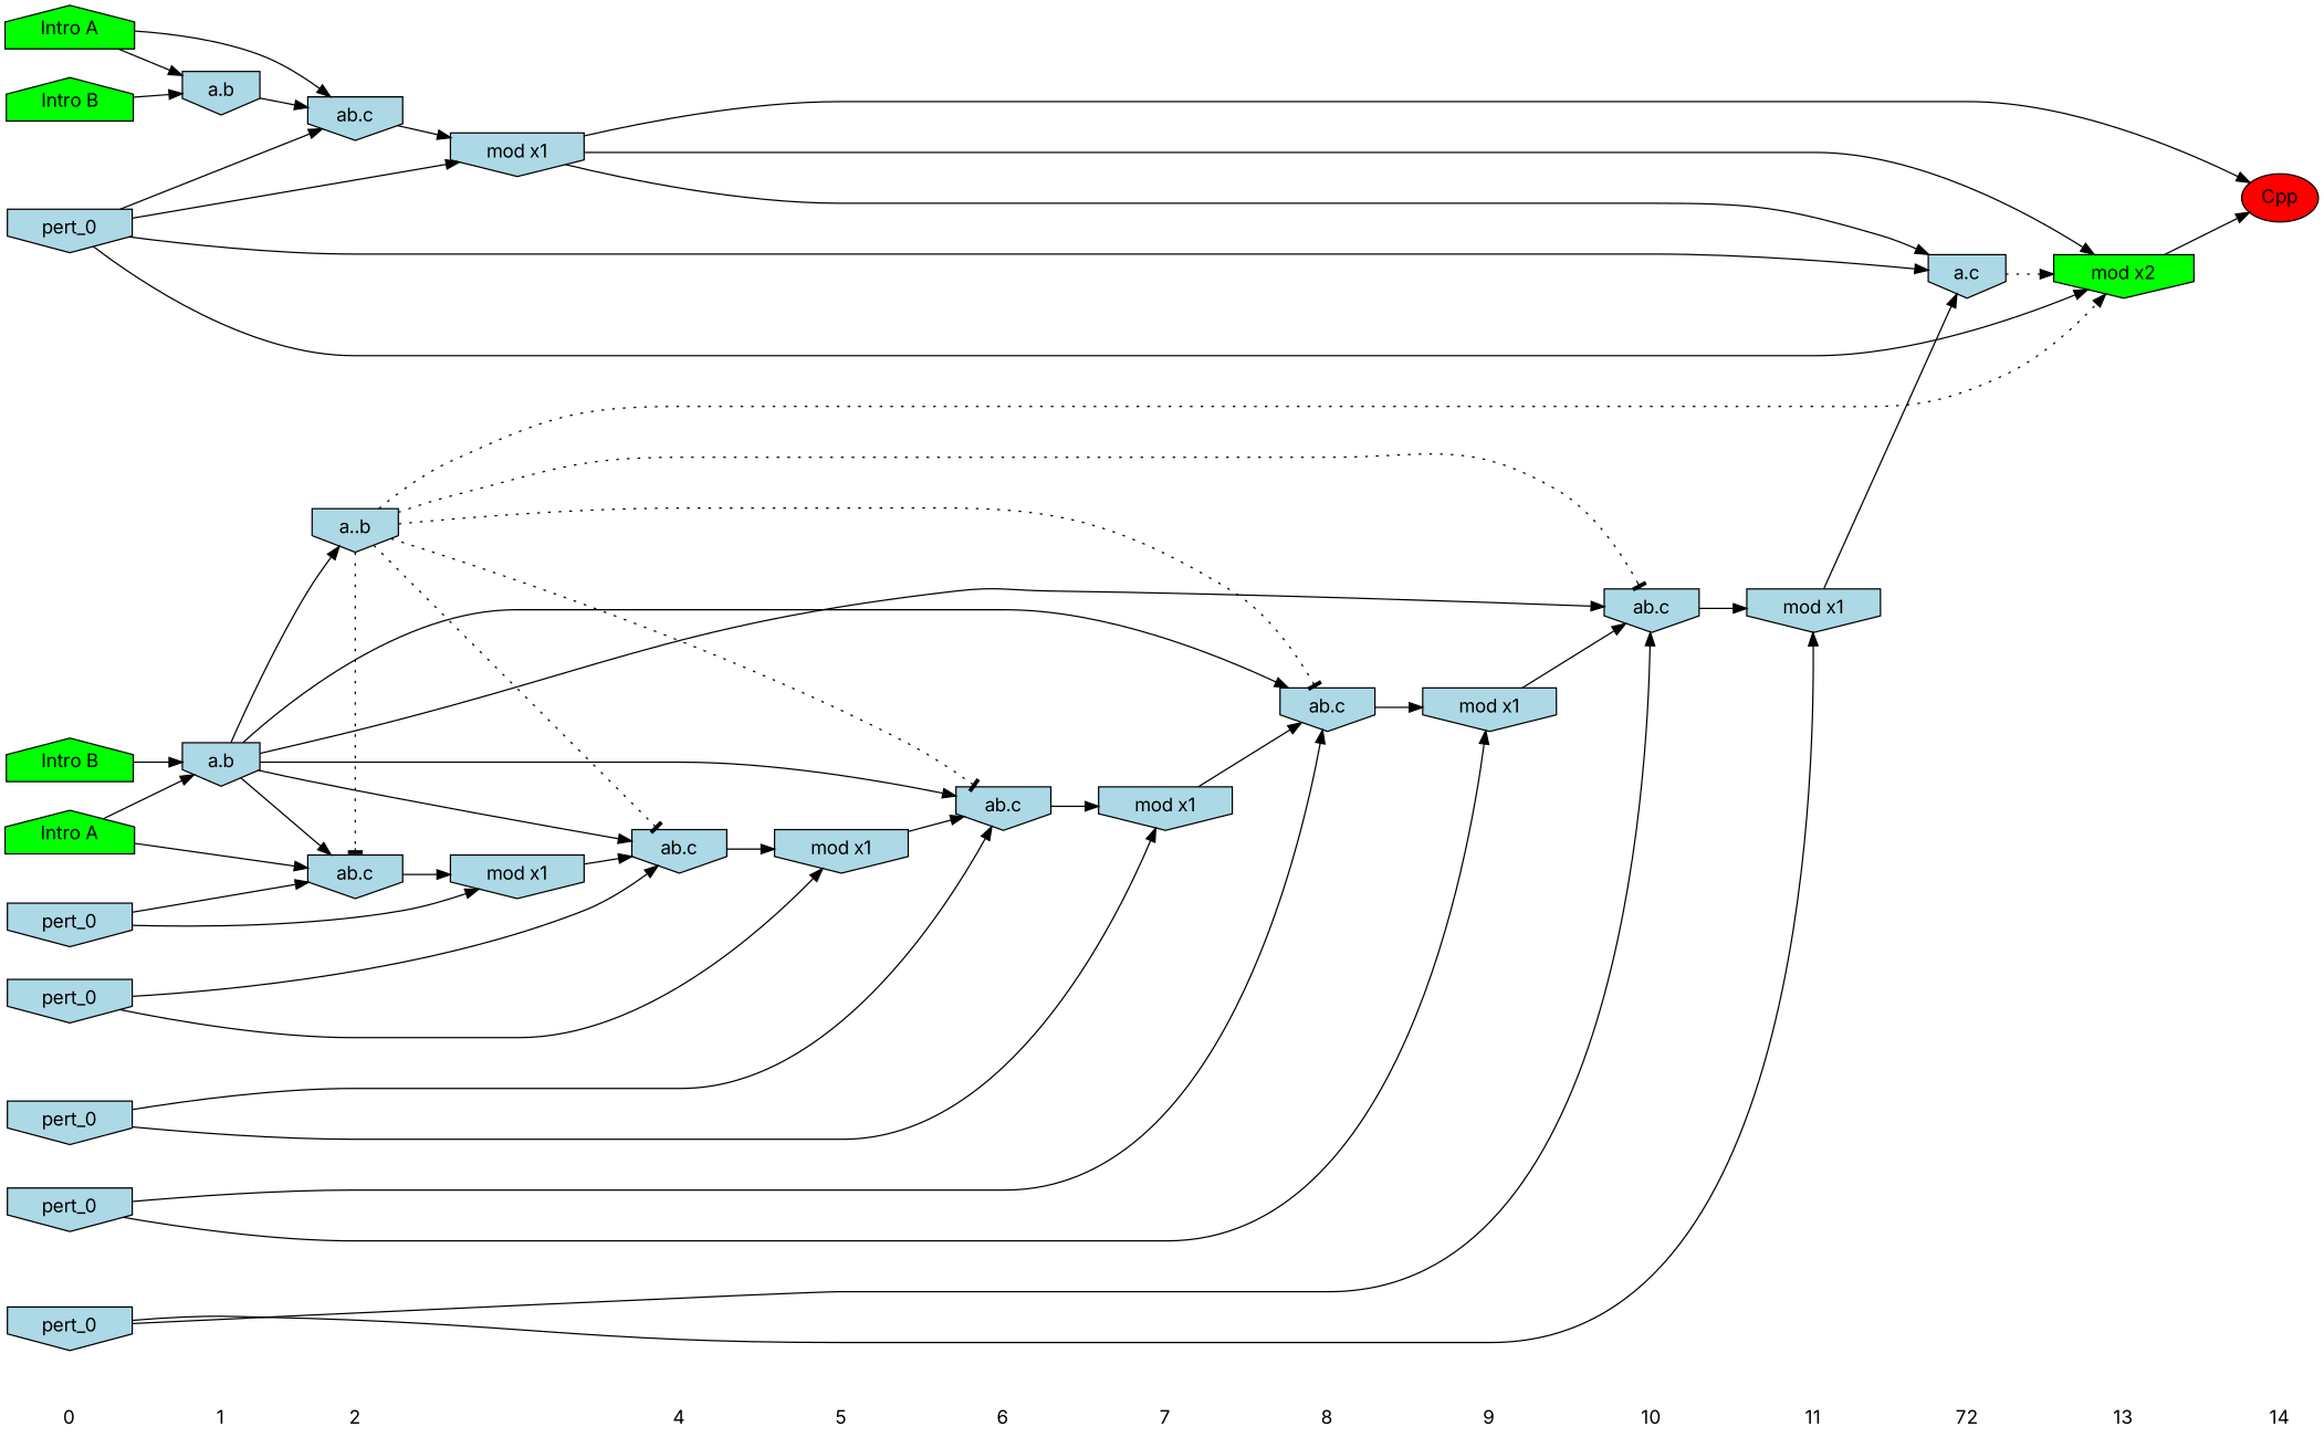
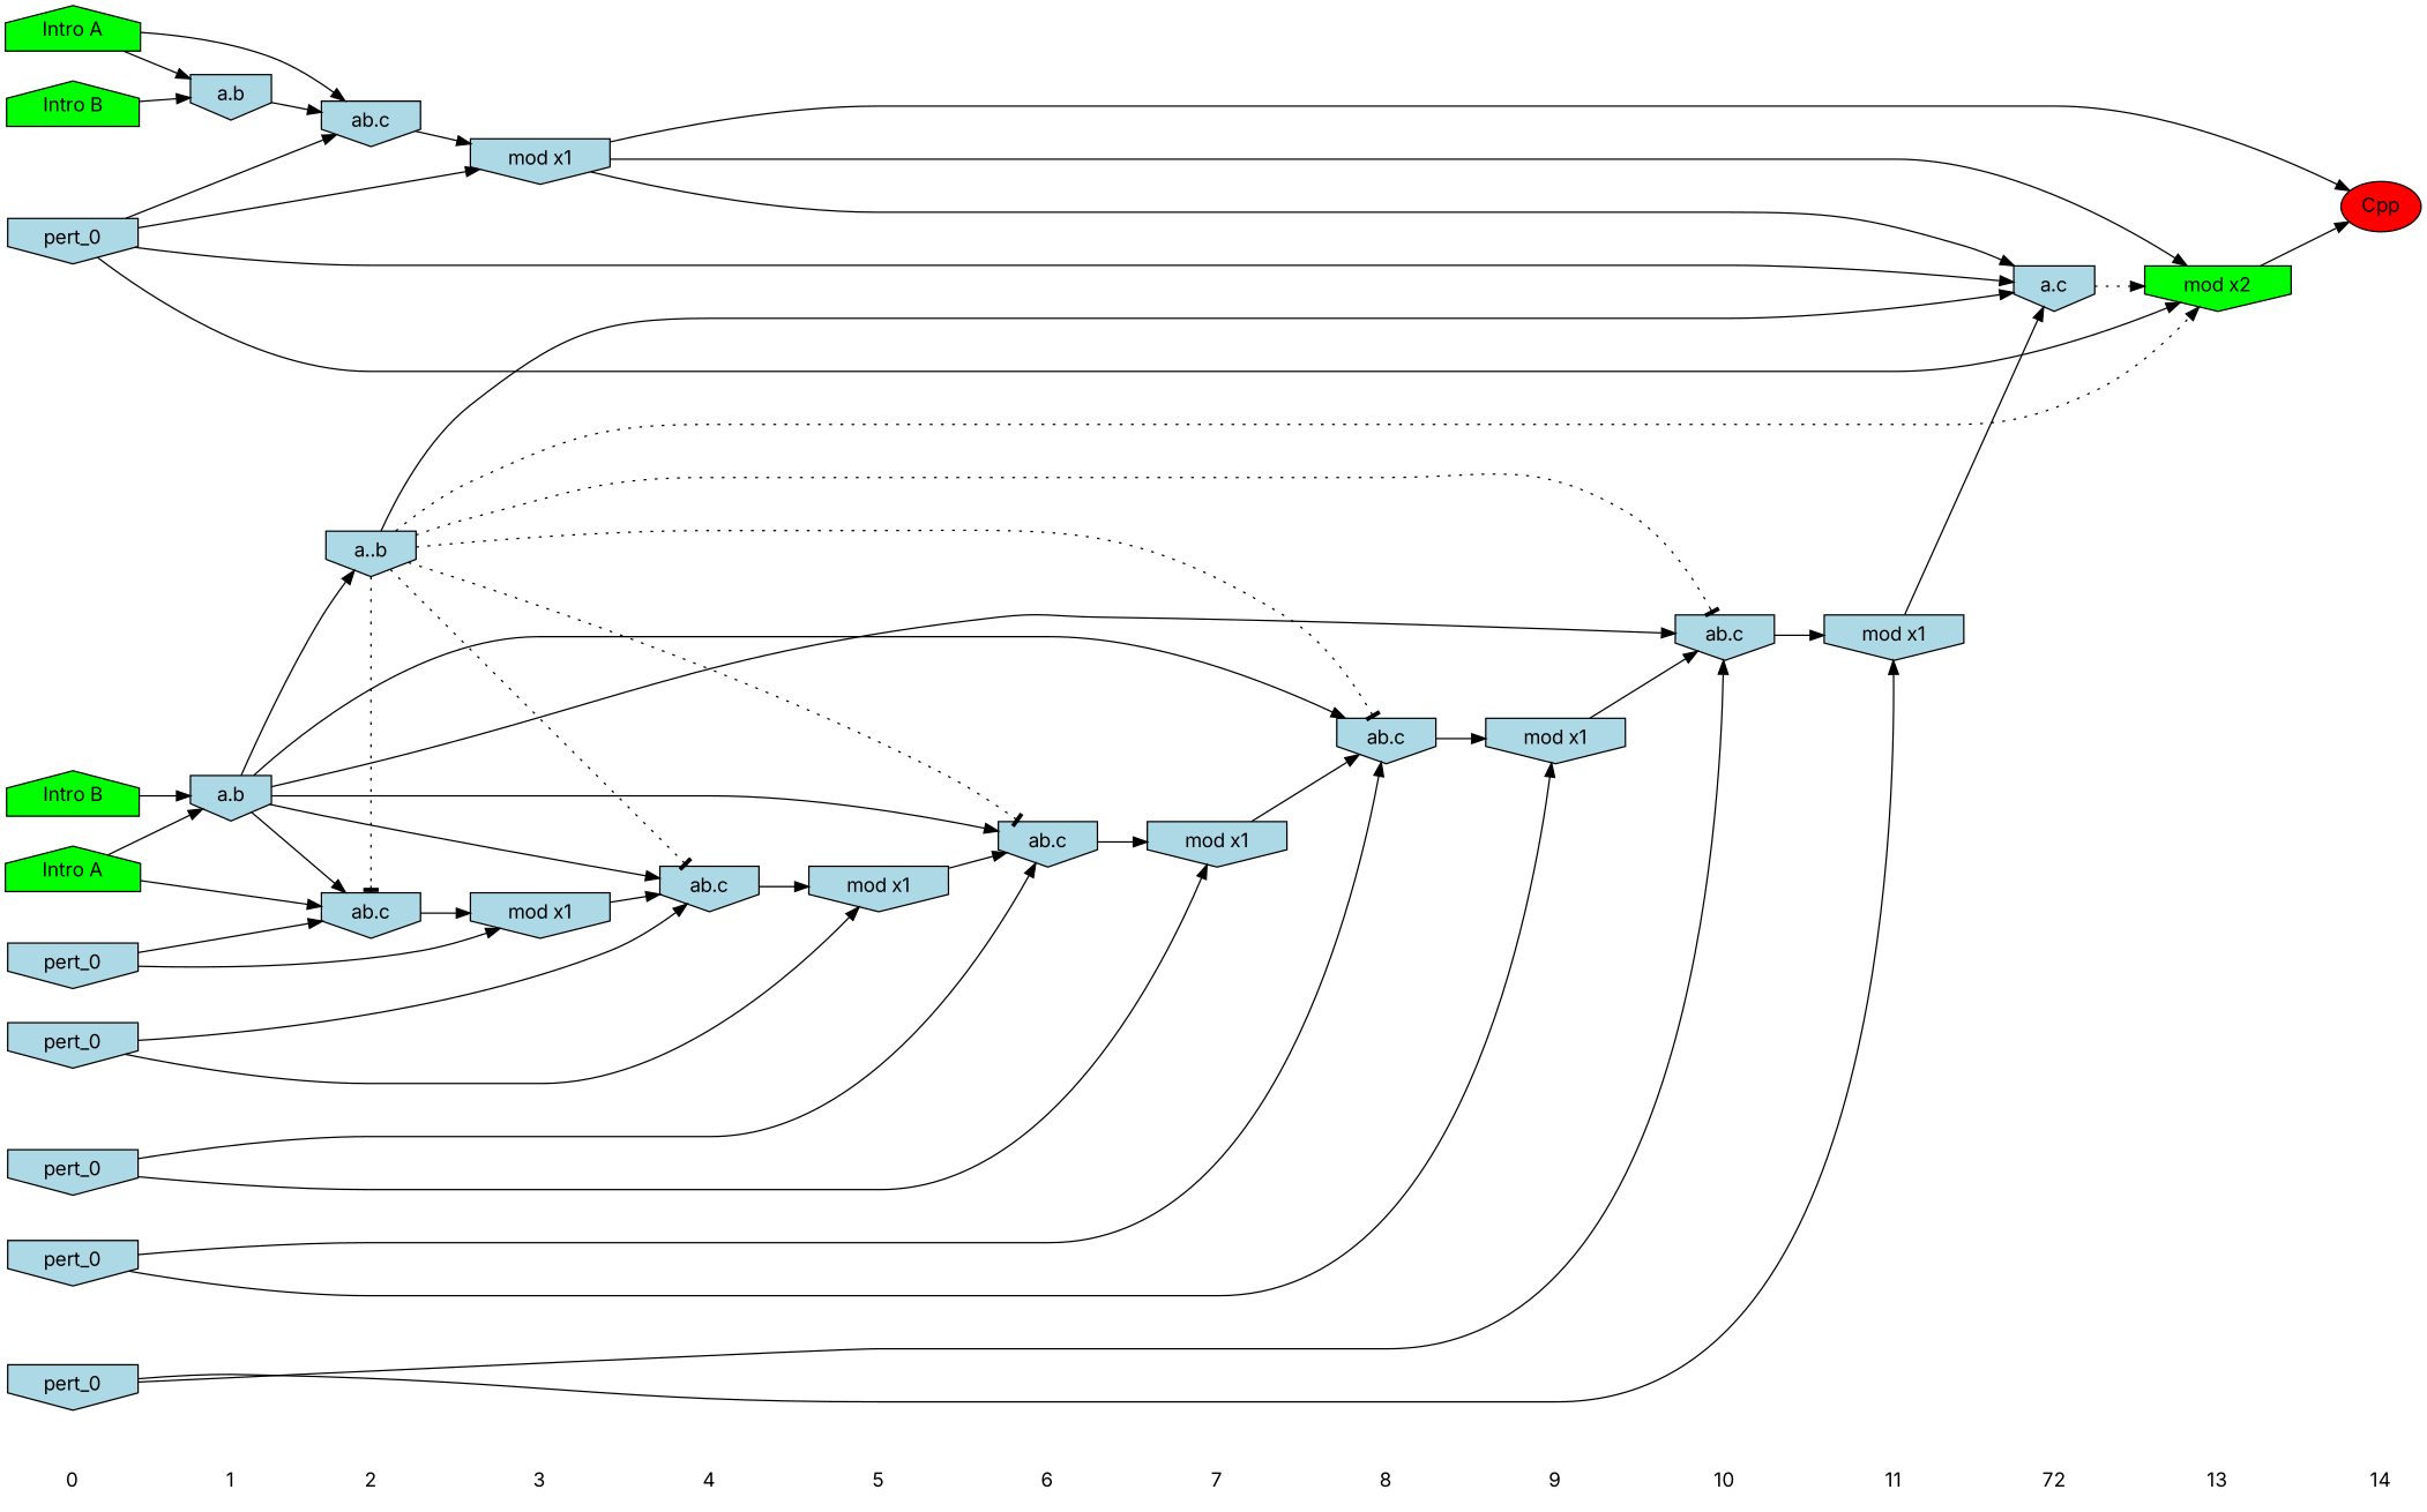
  digraph {
    fontname=Inter
    rankdir=LR
    ranksep=.5
    node [fontname=Inter shape=invhouse fillcolor=lightblue style=filled]
    edge [fontname=Inter]
    0 [shape=plaintext fillcolor="" style=""]
    n2 [fillcolor=green label="Intro A" shape=house]
    n3 [fillcolor=green label="Intro A" shape=house]
    n4 [fillcolor=green label="Intro B" shape=house]
    n5 [fillcolor=green label="Intro B" shape=house]
    n6 [label=pert_0]
    n7 [label=pert_0]
    n8 [label=pert_0]
    n9 [label=pert_0]
    n10 [label=pert_0]
    n11 [label=pert_0]
    1 [shape=plaintext fillcolor="" style=""]
    n13 [label="a.b"]
    n14 [label="a.b"]
    2 [shape=plaintext fillcolor="" style=""]
    n16 [label="ab.c"]
    n17 [label="ab.c"]
    n18 [label="a..b"]
+   3 [shape=plaintext fillcolor="" style=""]
    n20 [label="mod x1"]
    n21 [label="mod x1"]
    4 [shape=plaintext fillcolor="" style=""]
    n23 [label="ab.c"]
    5 [shape=plaintext fillcolor="" style=""]
    n25 [label="mod x1"]
    6 [shape=plaintext fillcolor="" style=""]
    n27 [label="ab.c"]
    7 [shape=plaintext fillcolor="" style=""]
    n29 [label="mod x1"]
    8 [shape=plaintext fillcolor="" style=""]
    n31 [label="ab.c"]
    9 [shape=plaintext fillcolor="" style=""]
    n33 [label="mod x1"]
    10 [shape=plaintext fillcolor="" style=""]
    n35 [label="ab.c"]
    11 [shape=plaintext fillcolor="" style=""]
    n37 [label="mod x1"]
    n38 [label=72 shape=plaintext fillcolor="" style=""]
    n39 [label="a.c"]
    13 [shape=plaintext fillcolor="" style=""]
    n41 [fillcolor=green label="mod x2"]
    14 [shape=plaintext fillcolor="" style=""]
    n43 [fillcolor=red label=Cpp shape=""]
    subgraph sub_1 {
      rank=same
      0
      n2
      n3
      n4
      n5
      n6
      n7
      n8
      n9
      n10
      n11
    }
    subgraph sub_2 {
      rank=same
      1
      n13
      n14
    }
    subgraph sub_3 {
      rank=same
      2
      n16
      n17
      n18
    }
    subgraph sub_4 {
      rank=same
+     3
      n20
      n21
    }
    subgraph sub_5 {
      rank=same
      4
      n23
    }
    subgraph sub_6 {
      rank=same
      5
      n25
    }
    subgraph sub_7 {
      rank=same
      6
      n27
    }
    subgraph sub_8 {
      rank=same
      7
      n29
    }
    subgraph sub_9 {
      rank=same
      8
      n31
    }
    subgraph sub_10 {
      rank=same
      9
      n33
    }
    subgraph sub_11 {
      rank=same
      10
      n35
    }
    subgraph sub_12 {
      rank=same
      11
      n37
    }
    subgraph sub_13 {
      rank=same
      n38
      n39
    }
    subgraph sub_14 {
      rank=same
      13
      n41
    }
    subgraph sub_15 {
      rank=same
      14
      n43
    }
    0 -> 1 [style=invis]
    n2 -> n13
    n2 -> n17
    n3 -> n14
    n3 -> n16
    n4 -> n13
    n5 -> n14
    n6 -> n23
    n6 -> n25
    n7 -> n31
    n7 -> n33
    n8 -> n17
    n8 -> n20
    n8 -> n39
    n8 -> n41
    n9 -> n16
    n9 -> n21
    n10 -> n27
    n10 -> n29
    n11 -> n35
    n11 -> n37
    1 -> 2 [style=invis]
    n13 -> n17
    n14 -> n16
    n14 -> n18
    n14 -> n23
    n14 -> n27
    n14 -> n31
    n14 -> n35
+   2 -> 3 [style=invis]
    n16 -> n21
    n17 -> n20
    n18 -> n16 [arrowhead=tee style=dotted]
    n18 -> n23 [arrowhead=tee style=dotted]
    n18 -> n27 [arrowhead=tee style=dotted]
    n18 -> n31 [arrowhead=tee style=dotted]
    n18 -> n35 [arrowhead=tee style=dotted]
+   n18 -> n39
    n18 -> n41 [style=dotted]
+   3 -> 4 [style=invis]
    n20 -> n39
    n20 -> n41
    n20 -> n43
    n21 -> n23
    4 -> 5 [style=invis]
    n23 -> n25
    5 -> 6 [style=invis]
    n25 -> n27
    6 -> 7 [style=invis]
    n27 -> n29
    7 -> 8 [style=invis]
    n29 -> n31
    8 -> 9 [style=invis]
    n31 -> n33
    9 -> 10 [style=invis]
    n33 -> n35
    10 -> 11 [style=invis]
    n35 -> n37
    11 -> n38 [style=invis]
    n37 -> n39
    n38 -> 13 [style=invis]
    n39 -> n41 [style=dotted]
    13 -> 14 [style=invis]
    n41 -> n43
  }
